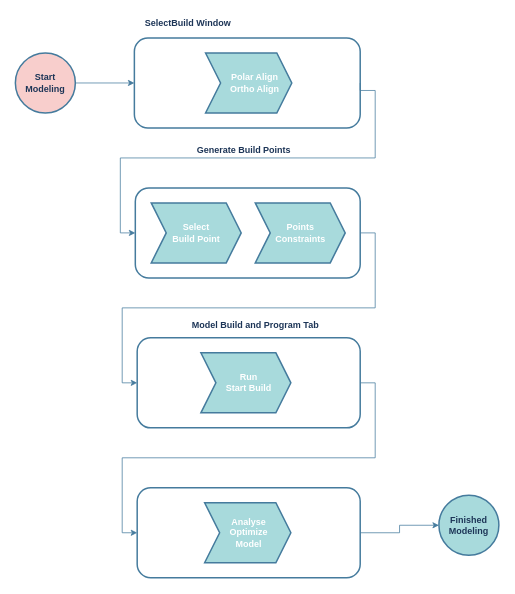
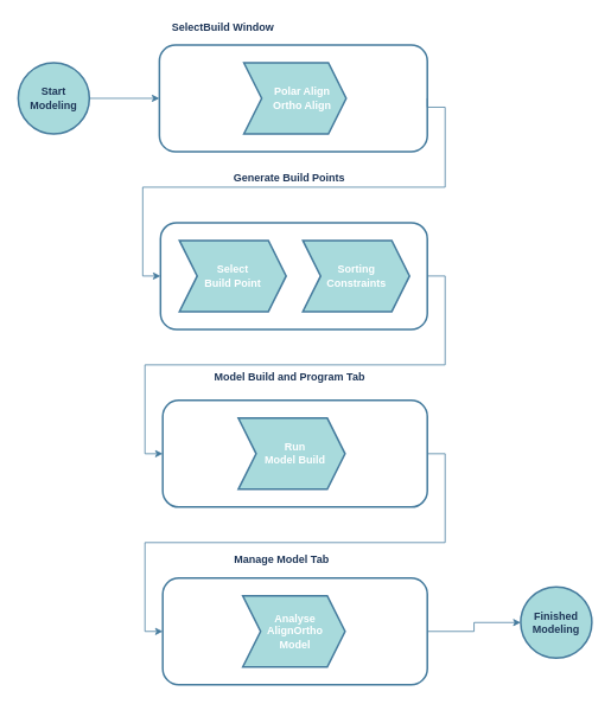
  <mxCell id="0" />
  <mxCell id="1" parent="0" />
  <mxCell id="2" style="edgeStyle=orthogonalEdgeStyle;rounded=0;orthogonalLoop=1;jettySize=auto;html=1;exitX=1;exitY=0.5;exitDx=0;exitDy=0;entryX=0;entryY=0.5;entryDx=0;entryDy=0;labelBackgroundColor=none;strokeColor=#457B9D;fontColor=default;" parent="1" source="3" target="14" edge="1"><mxGeometry relative="1" as="geometry" /></mxCell>
  <mxCell id="3" value="" style="rounded=1;whiteSpace=wrap;html=1;fillColor=none;fontStyle=1;strokeWidth=2;labelBackgroundColor=none;strokeColor=#457B9D;fontColor=#1D3557;" parent="1" vertex="1"><mxGeometry x="182.5" y="650" width="297.5" height="120" as="geometry" /></mxCell>
  <mxCell id="4" style="edgeStyle=orthogonalEdgeStyle;rounded=0;orthogonalLoop=1;jettySize=auto;html=1;exitX=1;exitY=0.5;exitDx=0;exitDy=0;entryX=0;entryY=0.5;entryDx=0;entryDy=0;labelBackgroundColor=none;strokeColor=#457B9D;fontColor=default;" parent="1" source="5" target="3" edge="1"><mxGeometry relative="1" as="geometry" /></mxCell>
  <mxCell id="5" value="" style="rounded=1;whiteSpace=wrap;html=1;fillColor=none;fontStyle=1;strokeWidth=2;labelBackgroundColor=none;strokeColor=#457B9D;fontColor=#1D3557;" parent="1" vertex="1"><mxGeometry x="182.5" y="450" width="297.5" height="120" as="geometry" /></mxCell>
  <mxCell id="6" style="edgeStyle=orthogonalEdgeStyle;rounded=0;orthogonalLoop=1;jettySize=auto;html=1;exitX=1;exitY=0.5;exitDx=0;exitDy=0;entryX=0;entryY=0.5;entryDx=0;entryDy=0;labelBackgroundColor=none;strokeColor=#457B9D;fontColor=default;" parent="1" source="7" target="5" edge="1"><mxGeometry relative="1" as="geometry" /></mxCell>
  <mxCell id="7" value="" style="rounded=1;whiteSpace=wrap;html=1;fillColor=none;fontStyle=1;strokeWidth=2;labelBackgroundColor=none;strokeColor=#457B9D;fontColor=#1D3557;" parent="1" vertex="1"><mxGeometry x="180" y="250" width="300" height="120" as="geometry" /></mxCell>
  <mxCell id="8" style="edgeStyle=orthogonalEdgeStyle;rounded=0;orthogonalLoop=1;jettySize=auto;html=1;exitX=1;exitY=0.5;exitDx=0;exitDy=0;entryX=0;entryY=0.5;entryDx=0;entryDy=0;labelBackgroundColor=none;strokeColor=#457B9D;fontColor=default;" parent="1" source="9" target="19" edge="1"><mxGeometry relative="1" as="geometry" /></mxCell>
- <mxCell id="9" value="Start&lt;br&gt;Modeling" style="ellipse;whiteSpace=wrap;html=1;aspect=fixed;fontStyle=1;strokeWidth=2;fillColor=#f8cecc;strokeColor=#457B9D;fontColor=#1D3557;labelBackgroundColor=none;" parent="1" vertex="1"><mxGeometry x="20" y="70" width="80" height="80" as="geometry" /></mxCell>
+ <mxCell id="9" value="Start&lt;br&gt;Modeling" style="ellipse;whiteSpace=wrap;html=1;aspect=fixed;fontStyle=1;strokeWidth=2;fillColor=#A8DADC;strokeColor=#457B9D;fontColor=#1D3557;labelBackgroundColor=none;" parent="1" vertex="1"><mxGeometry x="20" y="70" width="80" height="80" as="geometry" /></mxCell>
  <mxCell id="10" value="" style="shape=step;perimeter=stepPerimeter;whiteSpace=wrap;html=1;fixedSize=1;fontStyle=1;strokeWidth=2;fillColor=#A8DADC;strokeColor=#457B9D;fontColor=#1D3557;labelBackgroundColor=none;" parent="1" vertex="1"><mxGeometry x="201.25" y="270" width="120" height="80" as="geometry" /></mxCell>
  <mxCell id="11" value="" style="shape=step;perimeter=stepPerimeter;whiteSpace=wrap;html=1;fixedSize=1;fontStyle=1;strokeWidth=2;fillColor=#A8DADC;strokeColor=#457B9D;fontColor=#1D3557;labelBackgroundColor=none;" parent="1" vertex="1"><mxGeometry x="340" y="270" width="120" height="80" as="geometry" /></mxCell>
  <mxCell id="12" value="" style="shape=step;perimeter=stepPerimeter;whiteSpace=wrap;html=1;fixedSize=1;fontStyle=1;strokeWidth=2;fillColor=#A8DADC;strokeColor=#457B9D;fontColor=#1D3557;labelBackgroundColor=none;" parent="1" vertex="1"><mxGeometry x="267.5" y="470" width="120" height="80" as="geometry" /></mxCell>
  <mxCell id="13" value="" style="shape=step;perimeter=stepPerimeter;whiteSpace=wrap;html=1;fixedSize=1;fontStyle=1;strokeWidth=2;fillColor=#A8DADC;strokeColor=#457B9D;fontColor=#1D3557;labelBackgroundColor=none;" parent="1" vertex="1"><mxGeometry x="272.5" y="670" width="115" height="80" as="geometry" /></mxCell>
  <mxCell id="14" value="Finished Modeling" style="ellipse;whiteSpace=wrap;html=1;aspect=fixed;fontStyle=1;strokeWidth=2;fillColor=#A8DADC;strokeColor=#457B9D;fontColor=#1D3557;labelBackgroundColor=none;" parent="1" vertex="1"><mxGeometry x="585" y="660" width="80" height="80" as="geometry" /></mxCell>
  <mxCell id="15" value="Generate Build Points" style="text;html=1;strokeColor=none;fillColor=none;align=center;verticalAlign=middle;whiteSpace=wrap;rounded=0;fontStyle=1;strokeWidth=2;labelBackgroundColor=none;fontColor=#1D3557;" parent="1" vertex="1"><mxGeometry x="120" y="190" width="410" height="20" as="geometry" /></mxCell>
- <mxCell id="16" value="Model Build and Program Tab" style="text;html=1;strokeColor=none;fillColor=none;align=center;verticalAlign=middle;whiteSpace=wrap;rounded=0;fontStyle=1;strokeWidth=2;labelBackgroundColor=none;fontColor=#1D3557;" parent="1" vertex="1"><mxGeometry x="250" y="424" width="181.25" height="20" as="geometry" /></mxCell>
+ <mxCell id="16" value="Model Build and Program Tab" style="text;html=1;strokeColor=none;fillColor=none;align=center;verticalAlign=middle;whiteSpace=wrap;rounded=0;fontStyle=1;strokeWidth=2;labelBackgroundColor=none;fontColor=#1D3557;" parent="1" vertex="1"><mxGeometry x="235" y="414" width="181.25" height="20" as="geometry" /></mxCell>
+ <mxCell id="17" value="Manage Model Tab" style="text;html=1;strokeColor=none;fillColor=none;align=center;verticalAlign=middle;whiteSpace=wrap;rounded=0;fontStyle=1;strokeWidth=2;labelBackgroundColor=none;fontColor=#1D3557;" parent="1" vertex="1"><mxGeometry x="245" y="620" width="142.5" height="20" as="geometry" /></mxCell>
  <mxCell id="18" style="edgeStyle=orthogonalEdgeStyle;rounded=0;orthogonalLoop=1;jettySize=auto;html=1;exitX=1;exitY=0.5;exitDx=0;exitDy=0;entryX=0;entryY=0.5;entryDx=0;entryDy=0;labelBackgroundColor=none;strokeColor=#457B9D;fontColor=default;" parent="1" source="19" target="7" edge="1"><mxGeometry relative="1" as="geometry"><Array as="points"><mxPoint x="480" y="120" /><mxPoint x="500" y="120" /><mxPoint x="500" y="210" /><mxPoint x="160" y="210" /><mxPoint x="160" y="310" /></Array></mxGeometry></mxCell>
  <mxCell id="19" value="" style="rounded=1;whiteSpace=wrap;html=1;fillColor=none;fontStyle=1;strokeWidth=2;labelBackgroundColor=none;strokeColor=#457B9D;fontColor=#1D3557;" parent="1" vertex="1"><mxGeometry x="178.75" y="50" width="301.25" height="120" as="geometry" /></mxCell>
  <mxCell id="20" value="" style="shape=step;perimeter=stepPerimeter;whiteSpace=wrap;html=1;fixedSize=1;fontStyle=1;strokeWidth=2;fillColor=#A8DADC;strokeColor=#457B9D;fontColor=#1D3557;labelBackgroundColor=none;" parent="1" vertex="1"><mxGeometry x="273.75" y="70" width="115" height="80" as="geometry" /></mxCell>
  <mxCell id="21" value="SelectBuild Window" style="text;html=1;strokeColor=none;fillColor=none;align=center;verticalAlign=middle;whiteSpace=wrap;rounded=0;fontStyle=1;strokeWidth=2;labelBackgroundColor=none;fontColor=#1D3557;" parent="1" vertex="1"><mxGeometry x="178.75" y="20" width="142.5" height="20" as="geometry" /></mxCell>
- <mxCell id="22" value="&lt;font color=&quot;#ffffff&quot;&gt;Analyse&lt;br style=&quot;border-color: var(--border-color);&quot;&gt;Optimize&lt;br style=&quot;border-color: var(--border-color);&quot;&gt;Model&lt;/font&gt;" style="text;html=1;strokeColor=none;fillColor=none;align=center;verticalAlign=middle;whiteSpace=wrap;rounded=0;fontStyle=1;strokeWidth=2;labelBackgroundColor=none;fontColor=#1D3557;" parent="1" vertex="1"><mxGeometry x="260" y="675" width="142.5" height="70" as="geometry" /></mxCell>
- <mxCell id="23" value="&lt;font color=&quot;#ffffff&quot;&gt;Run&lt;br style=&quot;border-color: var(--border-color);&quot;&gt;Start Build&lt;/font&gt;" style="text;html=1;strokeColor=none;fillColor=none;align=center;verticalAlign=middle;whiteSpace=wrap;rounded=0;fontStyle=1;strokeWidth=2;labelBackgroundColor=none;fontColor=#1D3557;" parent="1" vertex="1"><mxGeometry x="260" y="475" width="142.5" height="70" as="geometry" /></mxCell>
+ <mxCell id="22" value="&lt;font color=&quot;#ffffff&quot;&gt;Analyse&lt;br style=&quot;border-color: var(--border-color);&quot;&gt;AlignOrtho&lt;br style=&quot;border-color: var(--border-color);&quot;&gt;Model&lt;/font&gt;" style="text;html=1;strokeColor=none;fillColor=none;align=center;verticalAlign=middle;whiteSpace=wrap;rounded=0;fontStyle=1;strokeWidth=2;labelBackgroundColor=none;fontColor=#1D3557;" parent="1" vertex="1"><mxGeometry x="260" y="675" width="142.5" height="70" as="geometry" /></mxCell>
+ <mxCell id="23" value="&lt;font color=&quot;#ffffff&quot;&gt;Run&lt;br style=&quot;border-color: var(--border-color);&quot;&gt;Model Build&lt;/font&gt;" style="text;html=1;strokeColor=none;fillColor=none;align=center;verticalAlign=middle;whiteSpace=wrap;rounded=0;fontStyle=1;strokeWidth=2;labelBackgroundColor=none;fontColor=#1D3557;" parent="1" vertex="1"><mxGeometry x="260" y="475" width="142.5" height="70" as="geometry" /></mxCell>
  <mxCell id="24" value="&lt;font color=&quot;#ffffff&quot;&gt;Select&lt;br style=&quot;border-color: var(--border-color);&quot;&gt;Build Point&lt;/font&gt;" style="text;html=1;strokeColor=none;fillColor=none;align=center;verticalAlign=middle;whiteSpace=wrap;rounded=0;fontStyle=1;strokeWidth=2;labelBackgroundColor=none;fontColor=#1D3557;" parent="1" vertex="1"><mxGeometry x="190" y="275" width="142.5" height="70" as="geometry" /></mxCell>
  <mxCell id="25" value="&lt;font color=&quot;#ffffff&quot;&gt;Polar Align&lt;br style=&quot;border-color: var(--border-color);&quot;&gt;Ortho Align&lt;/font&gt;" style="text;html=1;strokeColor=none;fillColor=none;align=center;verticalAlign=middle;whiteSpace=wrap;rounded=0;fontStyle=1;strokeWidth=2;labelBackgroundColor=none;fontColor=#1D3557;" parent="1" vertex="1"><mxGeometry x="267.5" y="75" width="142.5" height="70" as="geometry" /></mxCell>
- <mxCell id="26" value="&lt;font color=&quot;#ffffff&quot;&gt;Points&lt;br style=&quot;border-color: var(--border-color);&quot;&gt;Constraints&lt;/font&gt;" style="text;html=1;strokeColor=none;fillColor=none;align=center;verticalAlign=middle;whiteSpace=wrap;rounded=0;fontStyle=1;strokeWidth=2;labelBackgroundColor=none;fontColor=#1D3557;" parent="1" vertex="1"><mxGeometry x="328.75" y="275" width="142.5" height="70" as="geometry" /></mxCell>
+ <mxCell id="26" value="&lt;font color=&quot;#ffffff&quot;&gt;Sorting&lt;br style=&quot;border-color: var(--border-color);&quot;&gt;Constraints&lt;/font&gt;" style="text;html=1;strokeColor=none;fillColor=none;align=center;verticalAlign=middle;whiteSpace=wrap;rounded=0;fontStyle=1;strokeWidth=2;labelBackgroundColor=none;fontColor=#1D3557;" parent="1" vertex="1"><mxGeometry x="328.75" y="275" width="142.5" height="70" as="geometry" /></mxCell>
